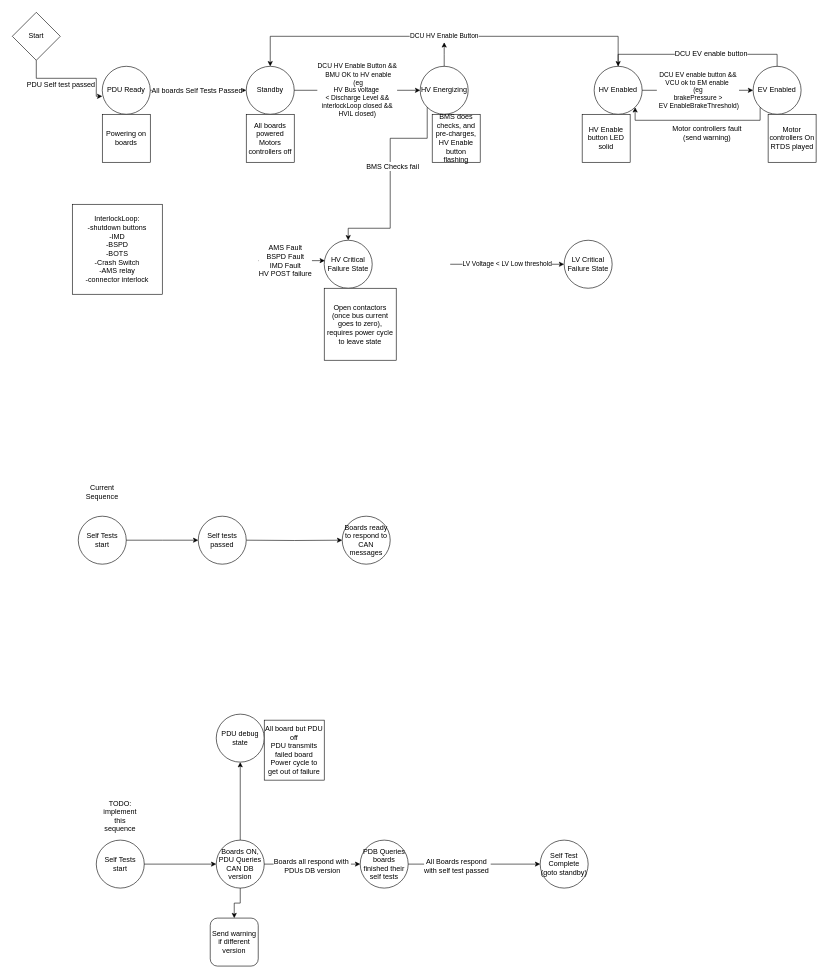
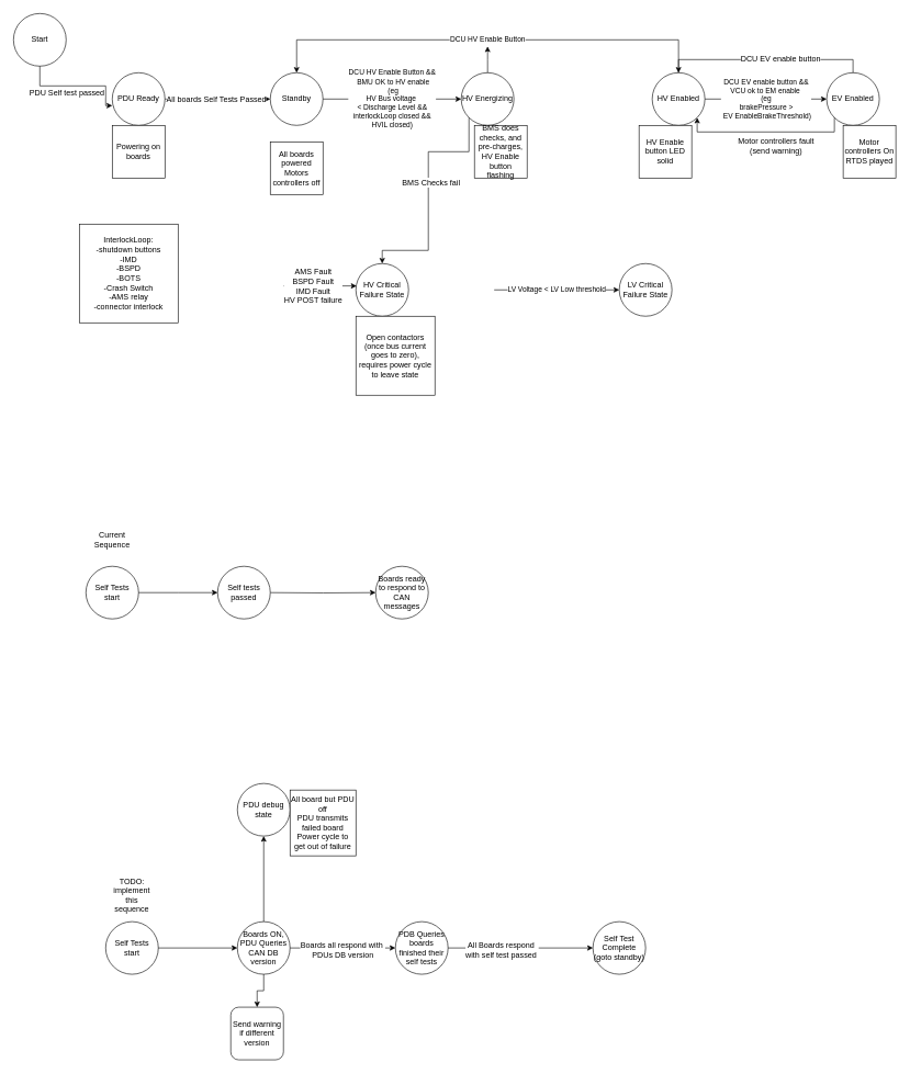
  <mxCell id="0" />
  <mxCell id="1" parent="0" />
  <mxCell id="2" value="PDU Ready" style="ellipse;whiteSpace=wrap;html=1;aspect=fixed;" parent="1" vertex="1"><mxGeometry x="170" y="110" width="80" height="80" as="geometry" /></mxCell>
  <mxCell id="3" value="Standby" style="ellipse;whiteSpace=wrap;html=1;aspect=fixed;" parent="1" vertex="1"><mxGeometry x="410" y="110" width="80" height="80" as="geometry" /></mxCell>
  <mxCell id="4" style="edgeStyle=orthogonalEdgeStyle;rounded=0;html=1;exitX=1;exitY=0.5;jettySize=auto;orthogonalLoop=1;" parent="1" source="2" target="3" edge="1"><mxGeometry relative="1" as="geometry" /></mxCell>
  <mxCell id="5" value="All boards Self Tests Passed" style="text;html=1;resizable=0;points=[];align=center;verticalAlign=middle;labelBackgroundColor=#ffffff;" parent="4" vertex="1" connectable="0"><mxGeometry x="-0.04" relative="1" as="geometry"><mxPoint as="offset" /></mxGeometry></mxCell>
- <mxCell id="6" value="All boards powered&lt;div&gt;Motors controllers off&lt;/div&gt;" style="whiteSpace=wrap;html=1;aspect=fixed;" parent="1" vertex="1"><mxGeometry x="410" y="190" width="80" height="80" as="geometry" /></mxCell>
+ <mxCell id="6" value="All boards powered&lt;div&gt;Motors controllers off&lt;/div&gt;" style="whiteSpace=wrap;html=1;aspect=fixed;" parent="1" vertex="1"><mxGeometry x="410" y="215" width="80" height="80" as="geometry" /></mxCell>
  <mxCell id="7" value="HV Energizing" style="ellipse;whiteSpace=wrap;html=1;aspect=fixed;" parent="1" vertex="1"><mxGeometry x="700" y="110" width="80" height="80" as="geometry" /></mxCell>
  <mxCell id="8" value="DCU HV Enable Button &amp;amp;&amp;amp;&lt;br&gt;&amp;nbsp;BMU OK to HV enable&lt;br&gt;&amp;nbsp;(eg&lt;div&gt;HV Bus voltage&amp;nbsp;&lt;/div&gt;&lt;div&gt;&amp;lt; Discharge Level &amp;amp;&amp;amp;&lt;/div&gt;&lt;div&gt;interlockLoop closed &amp;amp;&amp;amp;&lt;/div&gt;&lt;div&gt;HVIL closed)&lt;/div&gt;" style="edgeStyle=orthogonalEdgeStyle;rounded=0;html=1;exitX=1;exitY=0.5;jettySize=auto;orthogonalLoop=1;" parent="1" source="3" target="7" edge="1"><mxGeometry relative="1" as="geometry" /></mxCell>
  <mxCell id="9" value="BMS does checks, and pre-charges,&lt;br&gt;HV Enable button flashing&lt;br&gt;" style="whiteSpace=wrap;html=1;aspect=fixed;" parent="1" vertex="1"><mxGeometry x="720" y="190" width="80" height="80" as="geometry" /></mxCell>
  <mxCell id="10" value="HV Enabled" style="ellipse;whiteSpace=wrap;html=1;aspect=fixed;" parent="1" vertex="1"><mxGeometry x="990" y="110" width="80" height="80" as="geometry" /></mxCell>
  <mxCell id="11" value="EV Enabled" style="ellipse;whiteSpace=wrap;html=1;aspect=fixed;" parent="1" vertex="1"><mxGeometry x="1255" y="110" width="80" height="80" as="geometry" /></mxCell>
  <mxCell id="12" value="DCU EV enable button &amp;amp;&amp;amp;&lt;div&gt;VCU ok to EM enable&amp;nbsp;&lt;/div&gt;&lt;div&gt;(eg&lt;/div&gt;&lt;div&gt;brakePressure &amp;gt;&lt;/div&gt;&lt;div&gt;&amp;nbsp;EV EnableBrakeThreshold)&lt;/div&gt;" style="edgeStyle=orthogonalEdgeStyle;rounded=0;html=1;exitX=1;exitY=0.5;jettySize=auto;orthogonalLoop=1;" parent="1" source="10" target="11" edge="1"><mxGeometry relative="1" as="geometry" /></mxCell>
  <mxCell id="13" value="Motor controllers On&lt;div&gt;RTDS played&lt;/div&gt;" style="whiteSpace=wrap;html=1;aspect=fixed;" parent="1" vertex="1"><mxGeometry x="1280" y="190" width="80" height="80" as="geometry" /></mxCell>
  <mxCell id="14" style="edgeStyle=orthogonalEdgeStyle;rounded=0;html=1;exitX=0.5;exitY=0;entryX=0.5;entryY=0;jettySize=auto;orthogonalLoop=1;" parent="1" source="11" target="10" edge="1"><mxGeometry relative="1" as="geometry" /></mxCell>
  <mxCell id="15" value="DCU EV enable button" style="text;html=1;resizable=0;points=[];align=center;verticalAlign=middle;labelBackgroundColor=#ffffff;" parent="14" vertex="1" connectable="0"><mxGeometry x="-0.14" y="-1" relative="1" as="geometry"><mxPoint as="offset" /></mxGeometry></mxCell>
  <mxCell id="16" value="DCU HV Enable Button" style="edgeStyle=orthogonalEdgeStyle;rounded=0;html=1;exitX=0.5;exitY=0;entryX=0.5;entryY=0;jettySize=auto;orthogonalLoop=1;" parent="1" source="10" target="3" edge="1"><mxGeometry relative="1" as="geometry"><Array as="points"><mxPoint x="1030" y="60" /><mxPoint x="450" y="60" /></Array></mxGeometry></mxCell>
  <mxCell id="17" value="HV Enable button LED solid" style="whiteSpace=wrap;html=1;aspect=fixed;" parent="1" vertex="1"><mxGeometry x="970" y="190" width="80" height="80" as="geometry" /></mxCell>
  <mxCell id="18" value="InterlockLoop:&lt;div&gt;-shutdown buttons&lt;/div&gt;&lt;div&gt;-IMD&lt;/div&gt;&lt;div&gt;-BSPD&lt;/div&gt;&lt;div&gt;-BOTS&lt;/div&gt;&lt;div&gt;-Crash Switch&lt;/div&gt;&lt;div&gt;-AMS relay&lt;/div&gt;&lt;div&gt;-connector interlock&lt;/div&gt;" style="whiteSpace=wrap;html=1;aspect=fixed;" parent="1" vertex="1"><mxGeometry x="120" y="340" width="150" height="150" as="geometry" /></mxCell>
  <mxCell id="19" value="HV Critical Failure State" style="ellipse;whiteSpace=wrap;html=1;aspect=fixed;" parent="1" vertex="1"><mxGeometry x="540" y="400" width="80" height="80" as="geometry" /></mxCell>
  <mxCell id="20" value="&lt;div&gt;Open contactors (once bus current goes to zero),&lt;/div&gt;&lt;div&gt;requires power cycle to leave state&lt;/div&gt;" style="whiteSpace=wrap;html=1;aspect=fixed;" parent="1" vertex="1"><mxGeometry x="540" y="480" width="120" height="120" as="geometry" /></mxCell>
  <mxCell id="21" value="LV Critical Failure State" style="ellipse;whiteSpace=wrap;html=1;aspect=fixed;" parent="1" vertex="1"><mxGeometry x="940" y="400" width="80" height="80" as="geometry" /></mxCell>
  <mxCell id="22" value="" style="endArrow=classic;html=1;entryX=0.013;entryY=0.425;entryPerimeter=0;" parent="1" target="19" edge="1"><mxGeometry width="50" height="50" relative="1" as="geometry"><mxPoint x="430" y="434" as="sourcePoint" /><mxPoint x="490" y="410" as="targetPoint" /></mxGeometry></mxCell>
  <mxCell id="23" value="AMS Fault&lt;div&gt;BSPD Fault&lt;/div&gt;&lt;div&gt;IMD Fault&lt;/div&gt;&lt;div&gt;HV POST failure&lt;/div&gt;" style="text;html=1;resizable=0;points=[];align=center;verticalAlign=middle;labelBackgroundColor=#ffffff;" parent="22" vertex="1" connectable="0"><mxGeometry x="-0.207" y="1" relative="1" as="geometry"><mxPoint as="offset" /></mxGeometry></mxCell>
  <mxCell id="24" style="edgeStyle=orthogonalEdgeStyle;rounded=0;html=1;exitX=0.5;exitY=0;entryX=0.5;entryY=0;jettySize=auto;orthogonalLoop=1;" parent="1" source="19" target="19" edge="1"><mxGeometry relative="1" as="geometry" /></mxCell>
  <mxCell id="25" value="LV Voltage &amp;lt; LV Low threshold" style="endArrow=classic;html=1;entryX=0;entryY=0.5;" parent="1" target="21" edge="1"><mxGeometry width="50" height="50" relative="1" as="geometry"><mxPoint x="750" y="440" as="sourcePoint" /><mxPoint x="940" y="415" as="targetPoint" /></mxGeometry></mxCell>
  <mxCell id="26" value="Self Tests start" style="ellipse;whiteSpace=wrap;html=1;aspect=fixed;" parent="1" vertex="1"><mxGeometry x="160" y="1400" width="80" height="80" as="geometry" /></mxCell>
  <mxCell id="27" value="Boards ON,&lt;div&gt;PDU Queries CAN DB version&lt;/div&gt;" style="ellipse;whiteSpace=wrap;html=1;aspect=fixed;" parent="1" vertex="1"><mxGeometry x="360" y="1400" width="80" height="80" as="geometry" /></mxCell>
  <mxCell id="28" style="edgeStyle=orthogonalEdgeStyle;rounded=0;html=1;exitX=1;exitY=0.5;entryX=0;entryY=0.5;jettySize=auto;orthogonalLoop=1;" parent="1" source="26" target="27" edge="1"><mxGeometry relative="1" as="geometry" /></mxCell>
  <mxCell id="29" style="edgeStyle=orthogonalEdgeStyle;rounded=0;html=1;exitX=1;exitY=0.5;jettySize=auto;orthogonalLoop=1;entryX=0;entryY=0.5;" parent="1" source="27" target="31" edge="1"><mxGeometry relative="1" as="geometry"><mxPoint x="540" y="1440" as="targetPoint" /><Array as="points" /></mxGeometry></mxCell>
  <mxCell id="30" value="Boards all respond with&amp;nbsp;&lt;div&gt;PDUs DB version&lt;/div&gt;" style="text;html=1;resizable=0;points=[];align=center;verticalAlign=middle;labelBackgroundColor=#ffffff;" parent="29" vertex="1" connectable="0"><mxGeometry x="-0.018" y="-2" relative="1" as="geometry"><mxPoint as="offset" /></mxGeometry></mxCell>
  <mxCell id="31" value="PDB Queries boards finished their self tests" style="ellipse;whiteSpace=wrap;html=1;aspect=fixed;" parent="1" vertex="1"><mxGeometry x="600" y="1400" width="80" height="80" as="geometry" /></mxCell>
  <mxCell id="32" value="Send warning if different version" style="whiteSpace=wrap;html=1;aspect=fixed;rounded=1;" parent="1" vertex="1"><mxGeometry x="350" y="1530" width="80" height="80" as="geometry" /></mxCell>
  <mxCell id="33" style="edgeStyle=orthogonalEdgeStyle;rounded=0;html=1;exitX=0.5;exitY=1;jettySize=auto;orthogonalLoop=1;" parent="1" source="27" target="32" edge="1"><mxGeometry relative="1" as="geometry" /></mxCell>
  <mxCell id="34" value="PDU debug state" style="ellipse;whiteSpace=wrap;html=1;aspect=fixed;" parent="1" vertex="1"><mxGeometry x="360" y="1190" width="80" height="80" as="geometry" /></mxCell>
  <mxCell id="35" value="All board but PDU off&lt;div&gt;PDU transmits failed board&lt;/div&gt;&lt;div&gt;Power cycle to get out of failure&lt;/div&gt;" style="whiteSpace=wrap;html=1;aspect=fixed;" parent="1" vertex="1"><mxGeometry x="440" y="1200" width="100" height="100" as="geometry" /></mxCell>
  <mxCell id="36" style="edgeStyle=orthogonalEdgeStyle;rounded=0;html=1;exitX=0.5;exitY=0;entryX=0.5;entryY=1;jettySize=auto;orthogonalLoop=1;" parent="1" source="27" target="34" edge="1"><mxGeometry relative="1" as="geometry" /></mxCell>
  <mxCell id="37" value="Self Test Complete (goto standby)" style="ellipse;whiteSpace=wrap;html=1;aspect=fixed;" parent="1" vertex="1"><mxGeometry x="900" y="1400" width="80" height="80" as="geometry" /></mxCell>
  <mxCell id="38" style="edgeStyle=orthogonalEdgeStyle;rounded=0;html=1;exitX=1;exitY=0.5;entryX=0;entryY=0.5;jettySize=auto;orthogonalLoop=1;" parent="1" source="31" target="37" edge="1"><mxGeometry relative="1" as="geometry" /></mxCell>
  <mxCell id="39" value="All Boards respond&amp;nbsp;&lt;div&gt;with self test passed&amp;nbsp;&lt;/div&gt;" style="text;html=1;resizable=0;points=[];align=center;verticalAlign=middle;labelBackgroundColor=#ffffff;" parent="38" vertex="1" connectable="0"><mxGeometry x="-0.262" y="-2" relative="1" as="geometry"><mxPoint as="offset" /></mxGeometry></mxCell>
  <mxCell id="40" style="edgeStyle=orthogonalEdgeStyle;rounded=0;html=1;exitX=0;exitY=1;jettySize=auto;orthogonalLoop=1;" parent="1" source="7" edge="1"><mxGeometry relative="1" as="geometry"><mxPoint x="580" y="400" as="targetPoint" /><Array as="points"><mxPoint x="712" y="230" /><mxPoint x="650" y="230" /><mxPoint x="650" y="380" /><mxPoint x="580" y="380" /></Array></mxGeometry></mxCell>
  <mxCell id="41" value="BMS Checks fail" style="text;html=1;resizable=0;points=[];align=center;verticalAlign=middle;labelBackgroundColor=#ffffff;" parent="40" vertex="1" connectable="0"><mxGeometry x="-0.096" y="3" relative="1" as="geometry"><mxPoint as="offset" /></mxGeometry></mxCell>
  <mxCell id="42" style="edgeStyle=orthogonalEdgeStyle;rounded=0;html=1;exitX=0.5;exitY=0;jettySize=auto;orthogonalLoop=1;" parent="1" source="7" edge="1"><mxGeometry relative="1" as="geometry"><mxPoint x="740" y="70" as="targetPoint" /></mxGeometry></mxCell>
  <mxCell id="43" style="edgeStyle=orthogonalEdgeStyle;rounded=0;html=1;exitX=0;exitY=1;jettySize=auto;orthogonalLoop=1;entryX=1;entryY=1;" parent="1" source="11" target="10" edge="1"><mxGeometry relative="1" as="geometry"><mxPoint x="1180" y="410" as="targetPoint" /><Array as="points"><mxPoint x="1267" y="200" /><mxPoint x="1058" y="200" /></Array></mxGeometry></mxCell>
  <mxCell id="44" value="Motor controllers fault&lt;div&gt;(send warning)&lt;/div&gt;" style="text;html=1;resizable=0;points=[];align=center;verticalAlign=middle;labelBackgroundColor=#ffffff;" parent="43" vertex="1" connectable="0"><mxGeometry x="-0.122" y="3" relative="1" as="geometry"><mxPoint y="17" as="offset" /></mxGeometry></mxCell>
- <mxCell id="45" value="Start" style="rhombus;whiteSpace=wrap;html=1;aspect=fixed;" parent="1" vertex="1"><mxGeometry y="20" width="80" height="80" as="geometry" x="20" /></mxCell>
+ <mxCell id="45" value="Start" style="ellipse;whiteSpace=wrap;html=1;aspect=fixed;" parent="1" vertex="1"><mxGeometry y="20" width="80" height="80" as="geometry" x="20" /></mxCell>
  <mxCell id="46" style="edgeStyle=orthogonalEdgeStyle;rounded=0;html=1;exitX=0.5;exitY=1;jettySize=auto;orthogonalLoop=1;" parent="1" source="45" edge="1"><mxGeometry relative="1" as="geometry"><mxPoint x="100" y="159.5" as="sourcePoint" /><mxPoint x="170" y="160" as="targetPoint" /><Array as="points"><mxPoint x="60" y="130" /><mxPoint x="160" y="130" /><mxPoint x="160" y="160" /></Array></mxGeometry></mxCell>
  <mxCell id="47" value="PDU Self test passed" style="text;html=1;resizable=0;points=[];align=center;verticalAlign=middle;labelBackgroundColor=#ffffff;" parent="46" vertex="1" connectable="0"><mxGeometry x="-0.04" relative="1" as="geometry"><mxPoint x="-12" y="10" as="offset" /></mxGeometry></mxCell>
  <mxCell id="48" value="Powering on boards&lt;br&gt;" style="whiteSpace=wrap;html=1;aspect=fixed;" parent="1" vertex="1"><mxGeometry x="170" y="190" width="80" height="80" as="geometry" /></mxCell>
  <mxCell id="49" value="TODO: implement this sequence" style="text;html=1;strokeColor=none;fillColor=none;align=center;verticalAlign=middle;whiteSpace=wrap;rounded=0;" vertex="1" parent="1"><mxGeometry x="180" y="1350" width="40" height="20" as="geometry" /></mxCell>
  <mxCell id="50" value="Self Tests start" style="ellipse;whiteSpace=wrap;html=1;aspect=fixed;" vertex="1" parent="1"><mxGeometry x="130" y="860" width="80" height="80" as="geometry" /></mxCell>
  <mxCell id="51" style="edgeStyle=orthogonalEdgeStyle;rounded=0;html=1;exitX=1;exitY=0.5;entryX=0;entryY=0.5;jettySize=auto;orthogonalLoop=1;" edge="1" parent="1" source="50"><mxGeometry relative="1" as="geometry"><mxPoint x="330" y="900" as="targetPoint" /></mxGeometry></mxCell>
  <mxCell id="52" style="edgeStyle=orthogonalEdgeStyle;rounded=0;html=1;exitX=1;exitY=0.5;jettySize=auto;orthogonalLoop=1;entryX=0;entryY=0.5;" edge="1" parent="1" target="53"><mxGeometry relative="1" as="geometry"><mxPoint x="510" y="900" as="targetPoint" /><Array as="points" /><mxPoint x="410" y="900" as="sourcePoint" /></mxGeometry></mxCell>
  <mxCell id="53" value="Boards ready to respond to CAN messages" style="ellipse;whiteSpace=wrap;html=1;aspect=fixed;" vertex="1" parent="1"><mxGeometry x="570" y="860" width="80" height="80" as="geometry" /></mxCell>
  <mxCell id="54" value="Current Sequence" style="text;html=1;strokeColor=none;fillColor=none;align=center;verticalAlign=middle;whiteSpace=wrap;rounded=0;" vertex="1" parent="1"><mxGeometry x="150" y="810" width="40" height="20" as="geometry" /></mxCell>
  <mxCell id="55" value="Self tests passed" style="ellipse;whiteSpace=wrap;html=1;aspect=fixed;" vertex="1" parent="1"><mxGeometry x="330" y="860" width="80" height="80" as="geometry" /></mxCell>
